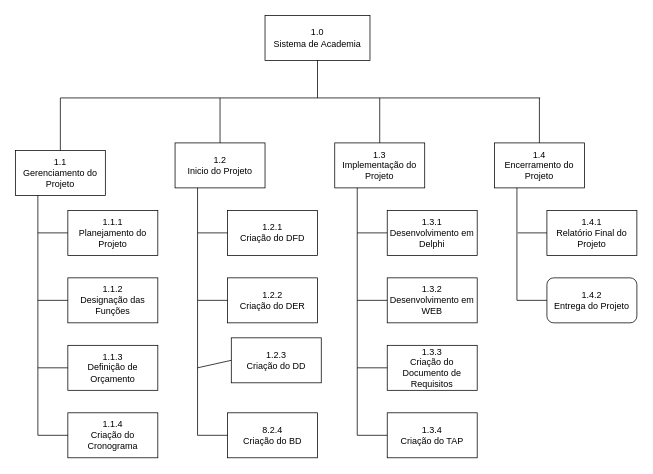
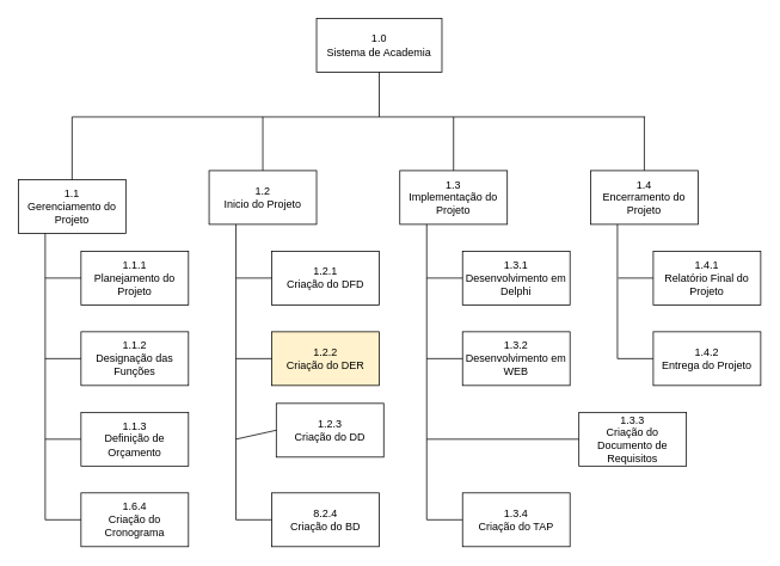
  <mxCell id="0" />
  <mxCell id="1" parent="0" />
  <mxCell id="2" value="1.0&lt;br&gt;Sistema de Academia" style="rounded=0;whiteSpace=wrap;html=1;" vertex="1" parent="1"><mxGeometry x="353" y="20" width="140" height="60" as="geometry" /></mxCell>
  <mxCell id="3" value="1.1&lt;br&gt;Gerenciamento do Projeto" style="rounded=0;whiteSpace=wrap;html=1;" vertex="1" parent="1"><mxGeometry x="20" y="200" width="120" height="60" as="geometry" /></mxCell>
  <mxCell id="4" value="" style="endArrow=none;html=1;entryX=0.5;entryY=0;entryDx=0;entryDy=0;" edge="1" parent="1" target="3"><mxGeometry width="50" height="50" relative="1" as="geometry"><mxPoint x="80" y="130" as="sourcePoint" /><mxPoint x="70" y="260" as="targetPoint" /></mxGeometry></mxCell>
  <mxCell id="5" value="" style="endArrow=none;html=1;" edge="1" parent="1"><mxGeometry width="50" height="50" relative="1" as="geometry"><mxPoint x="720" y="130" as="sourcePoint" /><mxPoint x="80" y="130" as="targetPoint" /></mxGeometry></mxCell>
  <mxCell id="6" value="" style="endArrow=none;html=1;entryX=0.5;entryY=1;entryDx=0;entryDy=0;" edge="1" parent="1" target="2"><mxGeometry width="50" height="50" relative="1" as="geometry"><mxPoint x="423" y="130" as="sourcePoint" /><mxPoint x="70" y="280" as="targetPoint" /></mxGeometry></mxCell>
  <mxCell id="7" value="" style="endArrow=none;html=1;entryX=0.25;entryY=1;entryDx=0;entryDy=0;" edge="1" parent="1" target="3"><mxGeometry width="50" height="50" relative="1" as="geometry"><mxPoint x="50" y="580" as="sourcePoint" /><mxPoint x="70" y="280" as="targetPoint" /></mxGeometry></mxCell>
  <mxCell id="8" value="1.1.1&lt;br&gt;Planejamento do Projeto" style="rounded=0;whiteSpace=wrap;html=1;" vertex="1" parent="1"><mxGeometry x="90" y="280" width="120" height="60" as="geometry" /></mxCell>
  <mxCell id="9" value="" style="endArrow=none;html=1;entryX=0;entryY=0.5;entryDx=0;entryDy=0;" edge="1" parent="1" target="8"><mxGeometry width="50" height="50" relative="1" as="geometry"><mxPoint x="50" y="310" as="sourcePoint" /><mxPoint x="70" y="490" as="targetPoint" /></mxGeometry></mxCell>
  <mxCell id="10" value="1.1.2&lt;br&gt;Designação das Funções" style="rounded=0;whiteSpace=wrap;html=1;" vertex="1" parent="1"><mxGeometry x="90" y="370" width="120" height="60" as="geometry" /></mxCell>
  <mxCell id="11" value="" style="endArrow=none;html=1;entryX=0;entryY=0.5;entryDx=0;entryDy=0;" edge="1" parent="1" target="10"><mxGeometry width="50" height="50" relative="1" as="geometry"><mxPoint x="50" y="400" as="sourcePoint" /><mxPoint x="70" y="490" as="targetPoint" /></mxGeometry></mxCell>
  <mxCell id="12" value="1.1.3&lt;br&gt;Definição de Orçamento" style="rounded=0;whiteSpace=wrap;html=1;" vertex="1" parent="1"><mxGeometry x="90" y="460" width="120" height="60" as="geometry" /></mxCell>
- <mxCell id="13" value="1.1.4&lt;br&gt;Criação do Cronograma" style="rounded=0;whiteSpace=wrap;html=1;" vertex="1" parent="1"><mxGeometry x="90" y="550" width="120" height="60" as="geometry" /></mxCell>
+ <mxCell id="13" value="1.6.4&lt;br&gt;Criação do Cronograma" style="rounded=0;whiteSpace=wrap;html=1;" vertex="1" parent="1"><mxGeometry x="90" y="550" width="120" height="60" as="geometry" /></mxCell>
  <mxCell id="14" value="" style="endArrow=none;html=1;entryX=0;entryY=0.5;entryDx=0;entryDy=0;" edge="1" parent="1" target="12"><mxGeometry width="50" height="50" relative="1" as="geometry"><mxPoint x="50" y="490" as="sourcePoint" /><mxPoint x="70" y="630" as="targetPoint" /></mxGeometry></mxCell>
  <mxCell id="15" value="" style="endArrow=none;html=1;entryX=0;entryY=0.5;entryDx=0;entryDy=0;" edge="1" parent="1" target="13"><mxGeometry width="50" height="50" relative="1" as="geometry"><mxPoint x="50" y="580" as="sourcePoint" /><mxPoint x="70" y="630" as="targetPoint" /></mxGeometry></mxCell>
  <mxCell id="16" value="1.2&lt;br&gt;Inicio do Projeto" style="rounded=0;whiteSpace=wrap;html=1;" vertex="1" parent="1"><mxGeometry x="233" y="190" width="120" height="60" as="geometry" /></mxCell>
  <mxCell id="17" value="" style="endArrow=none;html=1;exitX=0.5;exitY=0;exitDx=0;exitDy=0;" edge="1" parent="1" source="16"><mxGeometry width="50" height="50" relative="1" as="geometry"><mxPoint x="440" y="290" as="sourcePoint" /><mxPoint x="293" y="130" as="targetPoint" /></mxGeometry></mxCell>
  <mxCell id="18" value="" style="endArrow=none;html=1;entryX=0.25;entryY=1;entryDx=0;entryDy=0;" edge="1" parent="1" target="16"><mxGeometry width="50" height="50" relative="1" as="geometry"><mxPoint x="263" y="580" as="sourcePoint" /><mxPoint x="270" y="280" as="targetPoint" /></mxGeometry></mxCell>
  <mxCell id="19" value="1.2.1&lt;br&gt;Criação do DFD" style="rounded=0;whiteSpace=wrap;html=1;" vertex="1" parent="1"><mxGeometry x="303" y="280" width="120" height="60" as="geometry" /></mxCell>
  <mxCell id="20" value="" style="endArrow=none;html=1;entryX=0;entryY=0.5;entryDx=0;entryDy=0;" edge="1" parent="1" target="19"><mxGeometry width="50" height="50" relative="1" as="geometry"><mxPoint x="263" y="310" as="sourcePoint" /><mxPoint x="290" y="320" as="targetPoint" /></mxGeometry></mxCell>
- <mxCell id="21" value="1.2.2&lt;br&gt;Criação do DER" style="rounded=0;whiteSpace=wrap;html=1;" vertex="1" parent="1"><mxGeometry x="303" y="370" width="120" height="60" as="geometry" /></mxCell>
+ <mxCell id="21" value="1.2.2&lt;br&gt;Criação do DER" style="rounded=0;whiteSpace=wrap;html=1;fillColor=#fff2cc;" vertex="1" parent="1"><mxGeometry x="303" y="370" width="120" height="60" as="geometry" /></mxCell>
  <mxCell id="22" value="1.2.3&lt;br&gt;Criação do DD" style="rounded=0;whiteSpace=wrap;html=1;" vertex="1" parent="1"><mxGeometry x="308" y="450" width="120" height="60" as="geometry" /></mxCell>
  <mxCell id="23" value="8.2.4&lt;br&gt;Criação do BD" style="rounded=0;whiteSpace=wrap;html=1;" vertex="1" parent="1"><mxGeometry x="303" y="550" width="120" height="60" as="geometry" /></mxCell>
  <mxCell id="24" value="" style="endArrow=none;html=1;entryX=0;entryY=0.5;entryDx=0;entryDy=0;" edge="1" parent="1" target="23"><mxGeometry width="50" height="50" relative="1" as="geometry"><mxPoint x="263" y="580" as="sourcePoint" /><mxPoint x="296" y="580" as="targetPoint" /></mxGeometry></mxCell>
  <mxCell id="25" value="" style="endArrow=none;html=1;entryX=0;entryY=0.5;entryDx=0;entryDy=0;" edge="1" parent="1" target="22"><mxGeometry width="50" height="50" relative="1" as="geometry"><mxPoint x="263" y="490" as="sourcePoint" /><mxPoint x="290" y="480" as="targetPoint" /></mxGeometry></mxCell>
  <mxCell id="26" value="" style="endArrow=none;html=1;entryX=0;entryY=0.5;entryDx=0;entryDy=0;" edge="1" parent="1" target="21"><mxGeometry width="50" height="50" relative="1" as="geometry"><mxPoint x="263" y="400" as="sourcePoint" /><mxPoint x="290" y="410" as="targetPoint" /></mxGeometry></mxCell>
  <mxCell id="27" value="1.3&lt;br&gt;Implementação do Projeto" style="rounded=0;whiteSpace=wrap;html=1;" vertex="1" parent="1"><mxGeometry x="446" y="190" width="120" height="60" as="geometry" /></mxCell>
  <mxCell id="28" value="" style="endArrow=none;html=1;entryX=0.25;entryY=1;entryDx=0;entryDy=0;" edge="1" parent="1" target="27"><mxGeometry width="50" height="50" relative="1" as="geometry"><mxPoint x="476" y="580" as="sourcePoint" /><mxPoint x="500" y="320" as="targetPoint" /></mxGeometry></mxCell>
  <mxCell id="29" value="1.3.1&lt;br&gt;Desenvolvimento em Delphi" style="rounded=0;whiteSpace=wrap;html=1;" vertex="1" parent="1"><mxGeometry x="516" y="280" width="120" height="60" as="geometry" /></mxCell>
  <mxCell id="30" value="" style="endArrow=none;html=1;entryX=0;entryY=0.5;entryDx=0;entryDy=0;" edge="1" parent="1" target="29"><mxGeometry width="50" height="50" relative="1" as="geometry"><mxPoint x="476" y="310" as="sourcePoint" /><mxPoint x="556" y="360" as="targetPoint" /></mxGeometry></mxCell>
  <mxCell id="31" value="1.3.2&lt;br&gt;Desenvolvimento em WEB" style="rounded=0;whiteSpace=wrap;html=1;" vertex="1" parent="1"><mxGeometry x="516" y="370" width="120" height="60" as="geometry" /></mxCell>
  <mxCell id="32" value="" style="endArrow=none;html=1;entryX=0;entryY=0.5;entryDx=0;entryDy=0;" edge="1" parent="1" target="31"><mxGeometry width="50" height="50" relative="1" as="geometry"><mxPoint x="476" y="400" as="sourcePoint" /><mxPoint x="512" y="400" as="targetPoint" /></mxGeometry></mxCell>
- <mxCell id="33" value="1.3.3&lt;br&gt;Criação do Documento de Requisitos" style="rounded=0;whiteSpace=wrap;html=1;" vertex="1" parent="1"><mxGeometry x="516" y="460" width="120" height="60" as="geometry" /></mxCell>
+ <mxCell id="33" value="1.3.3&lt;br&gt;Criação do Documento de Requisitos" style="rounded=0;whiteSpace=wrap;html=1;" vertex="1" parent="1"><mxGeometry x="646" y="460" width="120" height="60" as="geometry" /></mxCell>
  <mxCell id="34" value="1.3.4&lt;br&gt;Criação do TAP" style="rounded=0;whiteSpace=wrap;html=1;" vertex="1" parent="1"><mxGeometry x="516" y="550" width="120" height="60" as="geometry" /></mxCell>
  <mxCell id="35" value="" style="endArrow=none;html=1;entryX=0;entryY=0.5;entryDx=0;entryDy=0;" edge="1" parent="1" target="33"><mxGeometry width="50" height="50" relative="1" as="geometry"><mxPoint x="476" y="490" as="sourcePoint" /><mxPoint x="512" y="490" as="targetPoint" /></mxGeometry></mxCell>
  <mxCell id="36" value="" style="endArrow=none;html=1;entryX=0;entryY=0.5;entryDx=0;entryDy=0;" edge="1" parent="1" target="34"><mxGeometry width="50" height="50" relative="1" as="geometry"><mxPoint x="476" y="580" as="sourcePoint" /><mxPoint x="510" y="580" as="targetPoint" /></mxGeometry></mxCell>
  <mxCell id="37" value="" style="endArrow=none;html=1;exitX=0.5;exitY=0;exitDx=0;exitDy=0;" edge="1" parent="1" source="27"><mxGeometry width="50" height="50" relative="1" as="geometry"><mxPoint x="400" y="210" as="sourcePoint" /><mxPoint x="506" y="130" as="targetPoint" /></mxGeometry></mxCell>
  <mxCell id="38" value="1.4&lt;br&gt;Encerramento do Projeto" style="rounded=0;whiteSpace=wrap;html=1;" vertex="1" parent="1"><mxGeometry x="659" y="190" width="120" height="60" as="geometry" /></mxCell>
  <mxCell id="39" value="" style="endArrow=none;html=1;entryX=0.5;entryY=0;entryDx=0;entryDy=0;" edge="1" parent="1" target="38"><mxGeometry width="50" height="50" relative="1" as="geometry"><mxPoint x="719" y="130" as="sourcePoint" /><mxPoint x="730" y="210" as="targetPoint" /></mxGeometry></mxCell>
  <mxCell id="40" value="" style="endArrow=none;html=1;entryX=0.25;entryY=1;entryDx=0;entryDy=0;" edge="1" parent="1" target="38"><mxGeometry width="50" height="50" relative="1" as="geometry"><mxPoint x="689" y="400" as="sourcePoint" /><mxPoint x="740" y="320" as="targetPoint" /></mxGeometry></mxCell>
  <mxCell id="41" value="1.4.1&lt;br&gt;Relatório Final do Projeto" style="rounded=0;whiteSpace=wrap;html=1;" vertex="1" parent="1"><mxGeometry x="729" y="280" width="120" height="60" as="geometry" /></mxCell>
- <mxCell id="42" value="1.4.2&lt;br&gt;Entrega do Projeto" style="whiteSpace=wrap;html=1;rounded=1;" vertex="1" parent="1"><mxGeometry x="729" y="370" width="120" height="60" as="geometry" /></mxCell>
+ <mxCell id="42" value="1.4.2&lt;br&gt;Entrega do Projeto" style="rounded=0;whiteSpace=wrap;html=1;" vertex="1" parent="1"><mxGeometry x="729" y="370" width="120" height="60" as="geometry" /></mxCell>
  <mxCell id="43" value="" style="endArrow=none;html=1;entryX=0;entryY=0.5;entryDx=0;entryDy=0;" edge="1" parent="1" target="42"><mxGeometry width="50" height="50" relative="1" as="geometry"><mxPoint x="689" y="400" as="sourcePoint" /><mxPoint x="710" y="420" as="targetPoint" /></mxGeometry></mxCell>
  <mxCell id="44" value="" style="endArrow=none;html=1;entryX=0;entryY=0.5;entryDx=0;entryDy=0;" edge="1" parent="1" target="41"><mxGeometry width="50" height="50" relative="1" as="geometry"><mxPoint x="690" y="310" as="sourcePoint" /><mxPoint x="740" y="260" as="targetPoint" /></mxGeometry></mxCell>
